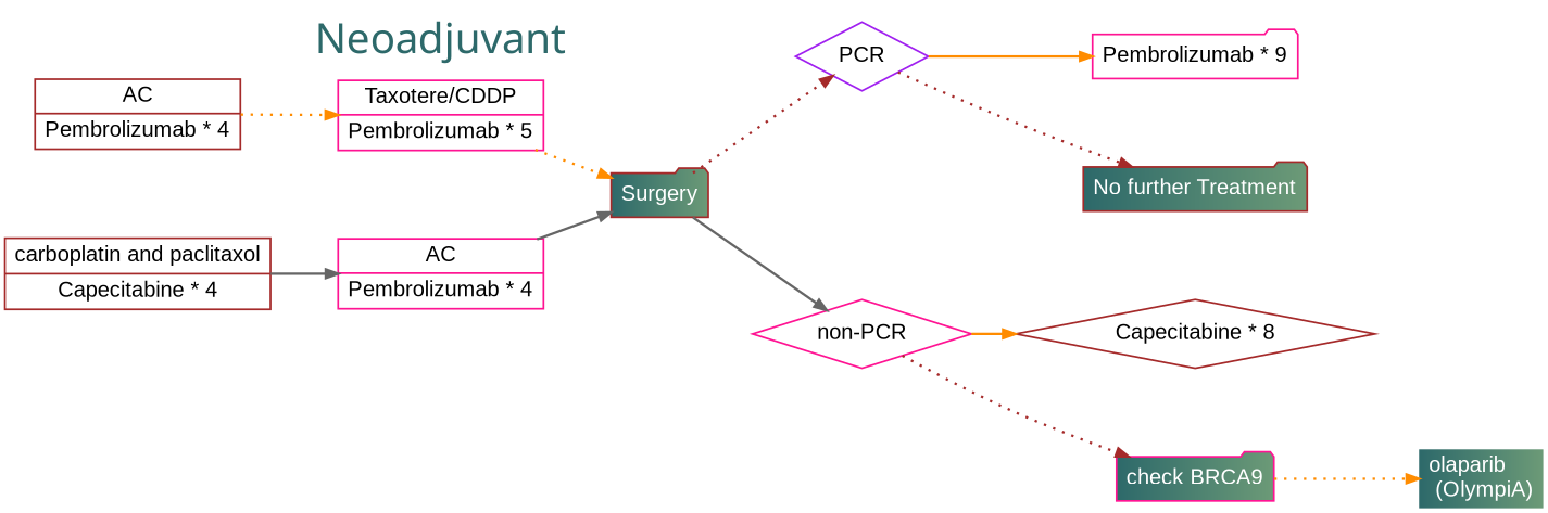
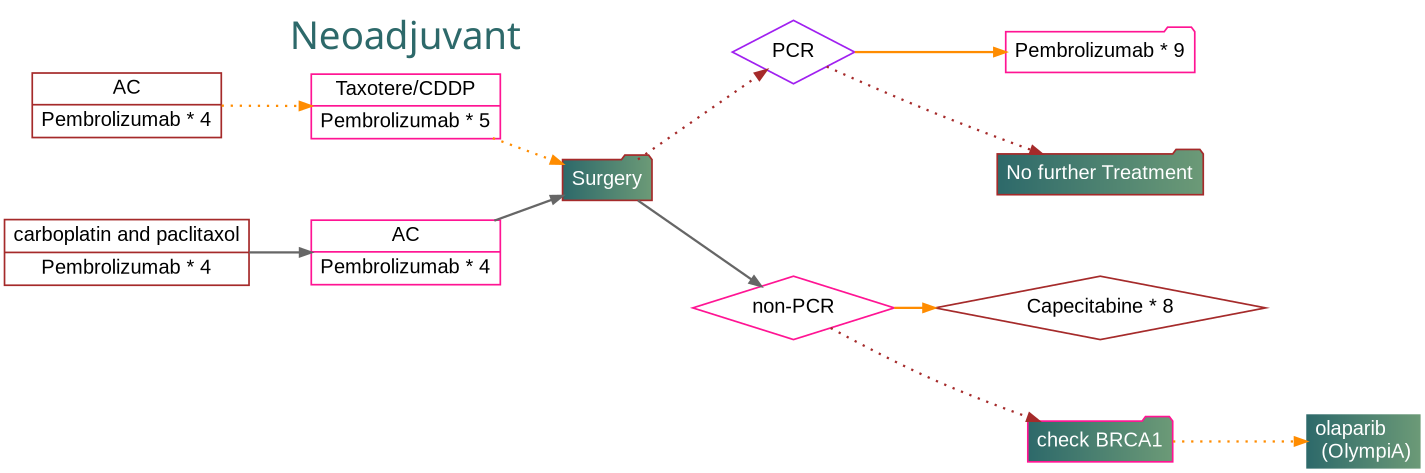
  digraph {
    compound=true
    fontname="FiraSans-SemiBoldItalic"
    fontsize="24pt"
    labelloc=b
    nodesep=1
    rankdir=LR
    node [color=brown fillcolor=white fontname=Arial fontsize="18pt" penwidth=1.5 shape=record style=filled]
    edge [color=darkorange penwidth=2 style=dotted]
    n1 [label="AC|Pembrolizumab * 4"]
-   n2 [group=3 label="carboplatin and paclitaxol | Capecitabine * 4"]
+   n2 [group=3 label="carboplatin and paclitaxol | Pembrolizumab * 4"]
    n3 [color=deeppink group=2 label="Taxotere/CDDP|Pembrolizumab * 5"]
    n4 [color=deeppink label="AC | Pembrolizumab * 4"]
    n5 [fillcolor="#2d696a:#6c9a77" fontcolor="#ffffff" label=Surgery shape=folder]
    n6 [color=purple group=3 label=PCR shape=diamond]
    n7 [color=deeppink label="non-PCR" shape=diamond]
    n8 [color=deeppink group=3 label="Pembrolizumab * 9" shape=folder]
    n9 [fillcolor="#2d696a:#6c9a77" fontcolor="#ffffff" group=4 label="No further Treatment" shape=folder]
    n10 [label="Capecitabine * 8" shape=diamond]
-   n11 [color=deeppink fillcolor="#2d696a:#6c9a77" fontcolor="#ffffff" label="check BRCA9" shape=folder]
+   n11 [color=deeppink fillcolor="#2d696a:#6c9a77" fontcolor="#ffffff" label="check BRCA1" shape=folder]
    n12 [color=purple fillcolor="#2d696a:#6c9a77" fontcolor="#ffffff" label="olaparib\l (OlympiA)\l" shape=none]
    subgraph sub_1 {
      rank=same
      n1
      n2
    }
    subgraph cluster_2 {
      color=white
      fontcolor="#2d696a"
      fontsize="34pt"
      label=Neoadjuvant
      labelloc=t
      n3
      n4
    }
    n1 -> n3
    n2 -> n4 [color=gray40 style=solid]
    n3 -> n5
    n4 -> n5 [color=gray40 style=bold]
    n5 -> n6 [color=brown]
    n5 -> n7 [color=gray40 style=bold]
    n6 -> n8 [style=solid]
    n6 -> n9 [color=brown]
    n7 -> n10 [style=solid]
    n7 -> n11 [color=brown]
    n11 -> n12
  }
